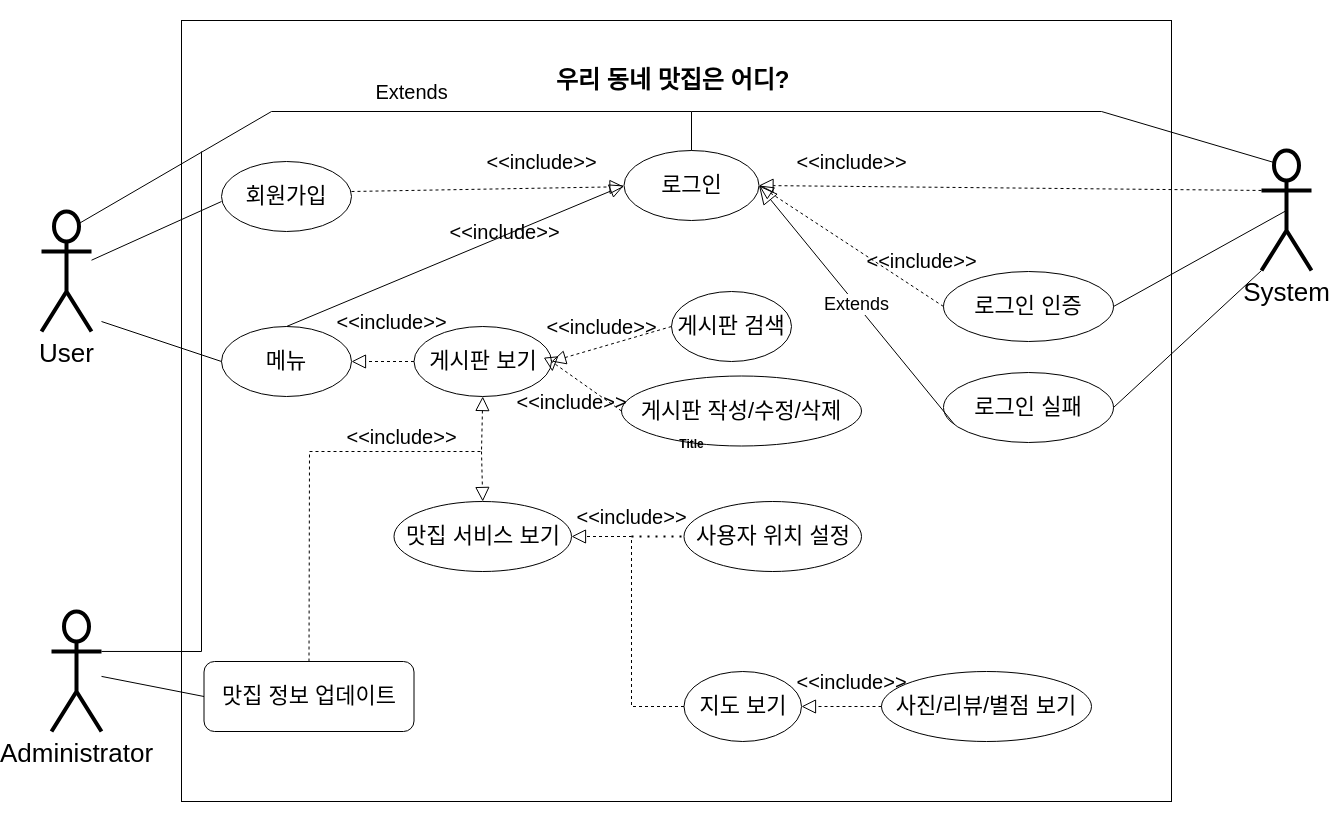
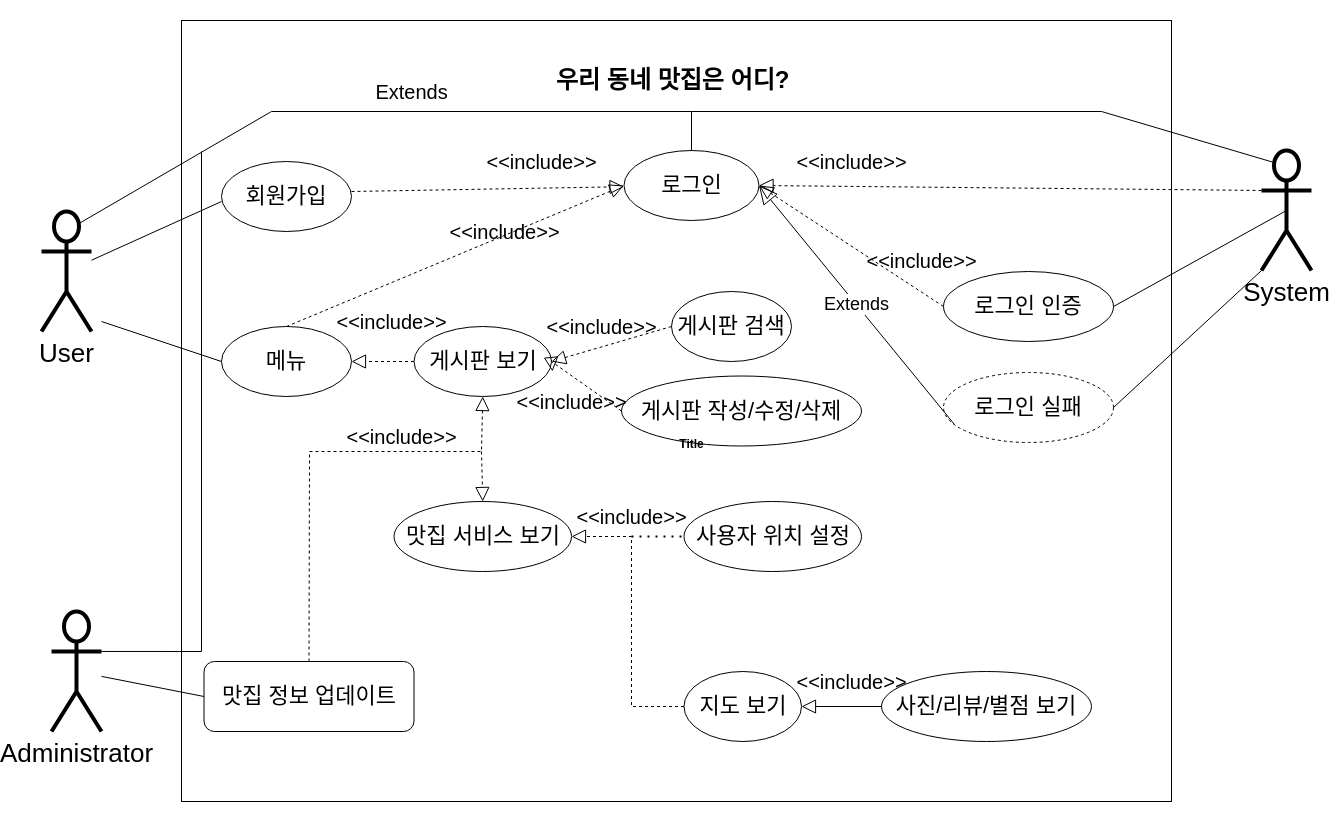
  <mxCell id="0" />
  <mxCell id="1" parent="0" />
  <mxCell id="2" value="User" style="shape=umlActor;verticalLabelPosition=bottom;verticalAlign=top;html=1;outlineConnect=0;strokeWidth=4;fontSize=26;" vertex="1" parent="1"><mxGeometry x="20" y="211" width="50" height="120" as="geometry" /></mxCell>
  <mxCell id="3" value="" style="rounded=0;whiteSpace=wrap;html=1;" vertex="1" parent="1"><mxGeometry x="160" y="20" width="990" height="781" as="geometry" /></mxCell>
  <mxCell id="4" value="&lt;h1&gt;우리 동네 맛집은 어디?&lt;/h1&gt;" style="text;html=1;strokeColor=none;fillColor=none;spacing=5;spacingTop=-20;whiteSpace=wrap;overflow=hidden;rounded=0;" vertex="1" parent="1"><mxGeometry x="530" y="60" width="280" height="40" as="geometry" /></mxCell>
  <mxCell id="5" value="Administrator" style="shape=umlActor;verticalLabelPosition=bottom;verticalAlign=top;html=1;outlineConnect=0;strokeWidth=4;fontSize=26;" vertex="1" parent="1"><mxGeometry x="30" y="611" width="50" height="120" as="geometry" /></mxCell>
  <mxCell id="6" value="System" style="shape=umlActor;verticalLabelPosition=bottom;verticalAlign=top;html=1;outlineConnect=0;strokeWidth=4;fontSize=26;" vertex="1" parent="1"><mxGeometry x="1240" y="150" width="50" height="120" as="geometry" /></mxCell>
  <mxCell id="7" value="&lt;font style=&quot;font-size: 22px;&quot;&gt;회원가입&lt;/font&gt;" style="ellipse;whiteSpace=wrap;html=1;" vertex="1" parent="1"><mxGeometry x="200" y="161" width="130" height="70" as="geometry" /></mxCell>
  <mxCell id="8" value="&lt;font style=&quot;font-size: 22px;&quot;&gt;메뉴&lt;/font&gt;" style="ellipse;whiteSpace=wrap;html=1;" vertex="1" parent="1"><mxGeometry x="200" y="326" width="130" height="70" as="geometry" /></mxCell>
  <mxCell id="9" value="&lt;font style=&quot;font-size: 22px;&quot;&gt;맛집 정보 업데이트&lt;/font&gt;" style="whiteSpace=wrap;html=1;rounded=1;" vertex="1" parent="1"><mxGeometry x="182.5" y="661" width="210" height="70" as="geometry" /></mxCell>
  <mxCell id="10" value="&lt;font style=&quot;font-size: 22px;&quot;&gt;로그인&lt;/font&gt;" style="ellipse;whiteSpace=wrap;html=1;" vertex="1" parent="1"><mxGeometry x="602.5" y="150" width="135" height="70" as="geometry" /></mxCell>
  <mxCell id="11" value="&lt;font style=&quot;font-size: 22px;&quot;&gt;로그인 인증&lt;/font&gt;" style="ellipse;whiteSpace=wrap;html=1;" vertex="1" parent="1"><mxGeometry x="922" y="271" width="170" height="70" as="geometry" /></mxCell>
- <mxCell id="12" value="&lt;font style=&quot;font-size: 22px;&quot;&gt;로그인 실패&lt;/font&gt;" style="ellipse;whiteSpace=wrap;html=1;" vertex="1" parent="1"><mxGeometry x="922" y="372" width="170" height="70" as="geometry" /></mxCell>
+ <mxCell id="12" value="&lt;font style=&quot;font-size: 22px;&quot;&gt;로그인 실패&lt;/font&gt;" style="ellipse;whiteSpace=wrap;html=1;dashed=1;" vertex="1" parent="1"><mxGeometry x="922" y="372" width="170" height="70" as="geometry" /></mxCell>
  <mxCell id="13" value="&lt;font style=&quot;font-size: 22px;&quot;&gt;게시판 보기&lt;/font&gt;" style="ellipse;whiteSpace=wrap;html=1;" vertex="1" parent="1"><mxGeometry x="392.5" y="326" width="137.5" height="70" as="geometry" /></mxCell>
  <mxCell id="14" value="&lt;font style=&quot;font-size: 22px;&quot;&gt;맛집 서비스 보기&lt;/font&gt;" style="ellipse;whiteSpace=wrap;html=1;" vertex="1" parent="1"><mxGeometry x="372.5" y="501" width="177.5" height="70" as="geometry" /></mxCell>
  <mxCell id="15" value="&lt;font style=&quot;font-size: 22px;&quot;&gt;게시판 검색&lt;/font&gt;" style="ellipse;whiteSpace=wrap;html=1;" vertex="1" parent="1"><mxGeometry x="650" y="291" width="120" height="70" as="geometry" /></mxCell>
  <mxCell id="16" value="&lt;font style=&quot;font-size: 22px;&quot;&gt;게시판 작성/수정/삭제&lt;/font&gt;" style="ellipse;whiteSpace=wrap;html=1;" vertex="1" parent="1"><mxGeometry x="600" y="375.5" width="240" height="70" as="geometry" /></mxCell>
  <mxCell id="17" value="&lt;font style=&quot;font-size: 22px;&quot;&gt;사용자 위치 설정&lt;/font&gt;" style="ellipse;whiteSpace=wrap;html=1;" vertex="1" parent="1"><mxGeometry x="662.5" y="501" width="177.5" height="70" as="geometry" /></mxCell>
  <mxCell id="18" value="&lt;font style=&quot;font-size: 22px;&quot;&gt;지도 보기&lt;/font&gt;" style="ellipse;whiteSpace=wrap;html=1;" vertex="1" parent="1"><mxGeometry x="662.5" y="671" width="117.5" height="70" as="geometry" /></mxCell>
  <mxCell id="19" value="&lt;font style=&quot;font-size: 22px;&quot;&gt;사진/리뷰/별점 보기&lt;/font&gt;" style="ellipse;whiteSpace=wrap;html=1;" vertex="1" parent="1"><mxGeometry x="860" y="671" width="210" height="70" as="geometry" /></mxCell>
  <mxCell id="20" value="" style="endArrow=none;html=1;rounded=0;" edge="1" parent="1" source="2"><mxGeometry width="50" height="50" relative="1" as="geometry"><mxPoint x="150" y="251" as="sourcePoint" /><mxPoint x="200" y="201" as="targetPoint" /></mxGeometry></mxCell>
  <mxCell id="21" value="" style="endArrow=none;html=1;rounded=0;entryX=0;entryY=0.5;entryDx=0;entryDy=0;" edge="1" parent="1" target="8"><mxGeometry width="50" height="50" relative="1" as="geometry"><mxPoint x="80" y="321" as="sourcePoint" /><mxPoint x="160" y="331" as="targetPoint" /></mxGeometry></mxCell>
  <mxCell id="22" value="" style="endArrow=none;html=1;rounded=0;entryX=0;entryY=0.5;entryDx=0;entryDy=0;" edge="1" parent="1" source="5" target="9"><mxGeometry width="50" height="50" relative="1" as="geometry"><mxPoint x="730" y="531" as="sourcePoint" /><mxPoint x="780" y="491" as="targetPoint" /></mxGeometry></mxCell>
  <mxCell id="23" value="" style="endArrow=block;dashed=1;endFill=0;endSize=12;html=1;rounded=0;" edge="1" parent="1" target="10"><mxGeometry width="160" relative="1" as="geometry"><mxPoint x="330" y="191" as="sourcePoint" /><mxPoint x="370" y="271" as="targetPoint" /></mxGeometry></mxCell>
- <mxCell id="24" value="" style="endArrow=block;dashed=0;endFill=0;endSize=12;html=1;rounded=0;exitX=0.5;exitY=0;exitDx=0;exitDy=0;entryX=0;entryY=0.5;entryDx=0;entryDy=0;" edge="1" parent="1" source="8" target="10"><mxGeometry width="160" relative="1" as="geometry"><mxPoint x="210" y="271" as="sourcePoint" /><mxPoint x="370" y="271" as="targetPoint" /></mxGeometry></mxCell>
+ <mxCell id="24" value="" style="endArrow=block;dashed=1;endFill=0;endSize=12;html=1;rounded=0;exitX=0.5;exitY=0;exitDx=0;exitDy=0;entryX=0;entryY=0.5;entryDx=0;entryDy=0;" edge="1" parent="1" source="8" target="10"><mxGeometry width="160" relative="1" as="geometry"><mxPoint x="210" y="271" as="sourcePoint" /><mxPoint x="370" y="271" as="targetPoint" /></mxGeometry></mxCell>
  <mxCell id="25" value="" style="endArrow=block;dashed=1;endFill=0;endSize=12;html=1;rounded=0;entryX=1;entryY=0.5;entryDx=0;entryDy=0;exitX=0;exitY=0.5;exitDx=0;exitDy=0;" edge="1" parent="1" source="15" target="13"><mxGeometry width="160" relative="1" as="geometry"><mxPoint x="250" y="271" as="sourcePoint" /><mxPoint x="410" y="271" as="targetPoint" /></mxGeometry></mxCell>
  <mxCell id="26" value="" style="endArrow=block;dashed=1;endFill=0;endSize=12;html=1;rounded=0;exitX=0;exitY=0.5;exitDx=0;exitDy=0;entryX=1.007;entryY=0.643;entryDx=0;entryDy=0;entryPerimeter=0;" edge="1" parent="1" source="16" target="13"><mxGeometry width="160" relative="1" as="geometry"><mxPoint x="250" y="271" as="sourcePoint" /><mxPoint x="540" y="361" as="targetPoint" /><Array as="points"><mxPoint x="530" y="361" /></Array></mxGeometry></mxCell>
  <mxCell id="27" value="" style="endArrow=block;dashed=1;endFill=0;endSize=12;html=1;rounded=0;entryX=0.5;entryY=1;entryDx=0;entryDy=0;exitX=0.5;exitY=0;exitDx=0;exitDy=0;" edge="1" parent="1" source="9" target="13"><mxGeometry width="160" relative="1" as="geometry"><mxPoint x="250" y="501" as="sourcePoint" /><mxPoint x="410" y="501" as="targetPoint" /><Array as="points"><mxPoint x="288" y="451" /><mxPoint x="460" y="451" /></Array></mxGeometry></mxCell>
  <mxCell id="28" value="" style="endArrow=block;dashed=1;endFill=0;endSize=12;html=1;rounded=0;entryX=0.5;entryY=0;entryDx=0;entryDy=0;" edge="1" parent="1" target="14"><mxGeometry width="160" relative="1" as="geometry"><mxPoint x="460" y="451" as="sourcePoint" /><mxPoint x="410" y="501" as="targetPoint" /></mxGeometry></mxCell>
  <mxCell id="29" value="" style="endArrow=block;dashed=1;endFill=0;endSize=12;html=1;rounded=0;entryX=1;entryY=0.5;entryDx=0;entryDy=0;exitX=0;exitY=0.5;exitDx=0;exitDy=0;" edge="1" parent="1" source="13" target="8"><mxGeometry width="160" relative="1" as="geometry"><mxPoint x="250" y="501" as="sourcePoint" /><mxPoint x="410" y="501" as="targetPoint" /></mxGeometry></mxCell>
  <mxCell id="30" value="" style="endArrow=block;dashed=1;endFill=0;endSize=12;html=1;rounded=0;exitX=0;exitY=0.5;exitDx=0;exitDy=0;entryX=1;entryY=0.5;entryDx=0;entryDy=0;" edge="1" parent="1" source="18" target="14"><mxGeometry width="160" relative="1" as="geometry"><mxPoint x="490" y="541" as="sourcePoint" /><mxPoint x="550" y="541" as="targetPoint" /><Array as="points"><mxPoint x="610" y="706" /><mxPoint x="610" y="536" /></Array></mxGeometry></mxCell>
  <mxCell id="31" value="" style="endArrow=none;dashed=1;html=1;dashPattern=1 3;strokeWidth=2;rounded=0;entryX=0;entryY=0.5;entryDx=0;entryDy=0;" edge="1" parent="1" target="17"><mxGeometry width="50" height="50" relative="1" as="geometry"><mxPoint x="610" y="536" as="sourcePoint" /><mxPoint x="590" y="511" as="targetPoint" /></mxGeometry></mxCell>
- <mxCell id="32" value="" style="endArrow=block;dashed=1;endFill=0;endSize=12;html=1;rounded=0;entryX=1;entryY=0.5;entryDx=0;entryDy=0;exitX=0;exitY=0.5;exitDx=0;exitDy=0;" edge="1" parent="1" source="19" target="18"><mxGeometry width="160" relative="1" as="geometry"><mxPoint x="490" y="541" as="sourcePoint" /><mxPoint x="650" y="541" as="targetPoint" /></mxGeometry></mxCell>
+ <mxCell id="32" value="" style="endArrow=block;dashed=0;endFill=0;endSize=12;html=1;rounded=0;entryX=1;entryY=0.5;entryDx=0;entryDy=0;exitX=0;exitY=0.5;exitDx=0;exitDy=0;" edge="1" parent="1" source="19" target="18"><mxGeometry width="160" relative="1" as="geometry"><mxPoint x="490" y="541" as="sourcePoint" /><mxPoint x="650" y="541" as="targetPoint" /></mxGeometry></mxCell>
  <mxCell id="33" value="" style="endArrow=block;dashed=1;endFill=0;endSize=12;html=1;rounded=0;exitX=0;exitY=0.333;exitDx=0;exitDy=0;exitPerimeter=0;entryX=1;entryY=0.5;entryDx=0;entryDy=0;" edge="1" parent="1" source="6" target="10"><mxGeometry width="160" relative="1" as="geometry"><mxPoint x="590" y="451" as="sourcePoint" /><mxPoint x="750" y="191" as="targetPoint" /></mxGeometry></mxCell>
  <mxCell id="34" value="" style="endArrow=block;dashed=1;endFill=0;endSize=12;html=1;rounded=0;exitX=0;exitY=0.5;exitDx=0;exitDy=0;entryX=1;entryY=0.5;entryDx=0;entryDy=0;" edge="1" parent="1" source="11" target="10"><mxGeometry width="160" relative="1" as="geometry"><mxPoint x="590" y="451" as="sourcePoint" /><mxPoint x="750" y="181" as="targetPoint" /></mxGeometry></mxCell>
  <mxCell id="35" value="" style="endArrow=none;html=1;rounded=0;entryX=1;entryY=0.5;entryDx=0;entryDy=0;exitX=0.5;exitY=0.5;exitDx=0;exitDy=0;exitPerimeter=0;" edge="1" parent="1" source="6" target="11"><mxGeometry width="50" height="50" relative="1" as="geometry"><mxPoint x="640" y="471" as="sourcePoint" /><mxPoint x="690" y="421" as="targetPoint" /></mxGeometry></mxCell>
  <mxCell id="36" value="" style="endArrow=none;html=1;rounded=0;entryX=0;entryY=1;entryDx=0;entryDy=0;entryPerimeter=0;exitX=1;exitY=0.5;exitDx=0;exitDy=0;" edge="1" parent="1" source="12" target="6"><mxGeometry width="50" height="50" relative="1" as="geometry"><mxPoint x="640" y="471" as="sourcePoint" /><mxPoint x="690" y="421" as="targetPoint" /></mxGeometry></mxCell>
  <mxCell id="37" value="Extends" style="endArrow=block;endSize=16;endFill=0;html=1;rounded=0;entryX=1;entryY=0.5;entryDx=0;entryDy=0;exitX=0.063;exitY=0.738;exitDx=0;exitDy=0;exitPerimeter=0;fontSize=18;" edge="1" parent="1" source="12" target="10"><mxGeometry width="160" relative="1" as="geometry"><mxPoint x="590" y="451" as="sourcePoint" /><mxPoint x="750" y="451" as="targetPoint" /></mxGeometry></mxCell>
  <mxCell id="38" value="Title" style="text;align=center;fontStyle=1;verticalAlign=middle;spacingLeft=3;spacingRight=3;strokeColor=none;rotatable=0;points=[[0,0.5],[1,0.5]];portConstraint=eastwest;html=1;" vertex="1" parent="1"><mxGeometry x="630" y="431" width="80" height="26" as="geometry" /></mxCell>
  <mxCell id="39" value="&lt;font style=&quot;font-size: 20px;&quot;&gt;&lt;font style=&quot;font-size: 20px;&quot;&gt;&amp;lt;&amp;lt;incl&lt;/font&gt;ude&amp;gt;&amp;gt;&lt;/font&gt;" style="text;align=center;fontStyle=0;verticalAlign=middle;spacingLeft=3;spacingRight=3;strokeColor=none;rotatable=0;points=[[0,0.5],[1,0.5]];portConstraint=eastwest;html=1;fontSize=20;" vertex="1" parent="1"><mxGeometry x="270" y="396" width="220" height="80" as="geometry" /></mxCell>
  <mxCell id="40" value="&lt;font style=&quot;font-size: 20px;&quot;&gt;&lt;font style=&quot;font-size: 20px;&quot;&gt;&amp;lt;&amp;lt;incl&lt;/font&gt;ude&amp;gt;&amp;gt;&lt;/font&gt;" style="text;align=center;fontStyle=0;verticalAlign=middle;spacingLeft=3;spacingRight=3;strokeColor=none;rotatable=0;points=[[0,0.5],[1,0.5]];portConstraint=eastwest;html=1;fontSize=20;" vertex="1" parent="1"><mxGeometry x="260" y="281" width="220" height="80" as="geometry" /></mxCell>
  <mxCell id="41" value="&lt;font style=&quot;font-size: 20px;&quot;&gt;&lt;font style=&quot;font-size: 20px;&quot;&gt;&amp;lt;&amp;lt;incl&lt;/font&gt;ude&amp;gt;&amp;gt;&lt;/font&gt;" style="text;align=center;fontStyle=0;verticalAlign=middle;spacingLeft=3;spacingRight=3;strokeColor=none;rotatable=0;points=[[0,0.5],[1,0.5]];portConstraint=eastwest;html=1;fontSize=20;" vertex="1" parent="1"><mxGeometry x="372.5" y="191" width="220" height="80" as="geometry" /></mxCell>
  <mxCell id="42" value="&lt;font style=&quot;font-size: 20px;&quot;&gt;&lt;font style=&quot;font-size: 20px;&quot;&gt;&amp;lt;&amp;lt;incl&lt;/font&gt;ude&amp;gt;&amp;gt;&lt;/font&gt;" style="text;align=center;fontStyle=0;verticalAlign=middle;spacingLeft=3;spacingRight=3;strokeColor=none;rotatable=0;points=[[0,0.5],[1,0.5]];portConstraint=eastwest;html=1;fontSize=20;" vertex="1" parent="1"><mxGeometry x="410" y="121" width="220" height="80" as="geometry" /></mxCell>
  <mxCell id="43" value="&lt;font style=&quot;font-size: 20px;&quot;&gt;&lt;font style=&quot;font-size: 20px;&quot;&gt;&amp;lt;&amp;lt;incl&lt;/font&gt;ude&amp;gt;&amp;gt;&lt;/font&gt;" style="text;align=center;fontStyle=0;verticalAlign=middle;spacingLeft=3;spacingRight=3;strokeColor=none;rotatable=0;points=[[0,0.5],[1,0.5]];portConstraint=eastwest;html=1;fontSize=20;" vertex="1" parent="1"><mxGeometry x="720" y="121" width="220" height="80" as="geometry" /></mxCell>
  <mxCell id="44" value="&lt;font style=&quot;font-size: 20px;&quot;&gt;&lt;font style=&quot;font-size: 20px;&quot;&gt;&amp;lt;&amp;lt;incl&lt;/font&gt;ude&amp;gt;&amp;gt;&lt;/font&gt;" style="text;align=center;fontStyle=0;verticalAlign=middle;spacingLeft=3;spacingRight=3;strokeColor=none;rotatable=0;points=[[0,0.5],[1,0.5]];portConstraint=eastwest;html=1;fontSize=20;" vertex="1" parent="1"><mxGeometry x="790" y="220" width="220" height="80" as="geometry" /></mxCell>
  <mxCell id="45" value="&lt;font style=&quot;font-size: 20px;&quot;&gt;&lt;font style=&quot;font-size: 20px;&quot;&gt;&amp;lt;&amp;lt;incl&lt;/font&gt;ude&amp;gt;&amp;gt;&lt;/font&gt;" style="text;align=center;fontStyle=0;verticalAlign=middle;spacingLeft=3;spacingRight=3;strokeColor=none;rotatable=0;points=[[0,0.5],[1,0.5]];portConstraint=eastwest;html=1;fontSize=20;" vertex="1" parent="1"><mxGeometry x="470" y="286" width="220" height="80" as="geometry" /></mxCell>
  <mxCell id="46" value="&lt;font style=&quot;font-size: 20px;&quot;&gt;&lt;font style=&quot;font-size: 20px;&quot;&gt;&amp;lt;&amp;lt;incl&lt;/font&gt;ude&amp;gt;&amp;gt;&lt;/font&gt;" style="text;align=center;fontStyle=0;verticalAlign=middle;spacingLeft=3;spacingRight=3;strokeColor=none;rotatable=0;points=[[0,0.5],[1,0.5]];portConstraint=eastwest;html=1;fontSize=20;" vertex="1" parent="1"><mxGeometry x="440" y="361" width="220" height="80" as="geometry" /></mxCell>
  <mxCell id="47" value="&lt;font style=&quot;font-size: 20px;&quot;&gt;&lt;font style=&quot;font-size: 20px;&quot;&gt;&amp;lt;&amp;lt;incl&lt;/font&gt;ude&amp;gt;&amp;gt;&lt;/font&gt;" style="text;align=center;fontStyle=0;verticalAlign=middle;spacingLeft=3;spacingRight=3;strokeColor=none;rotatable=0;points=[[0,0.5],[1,0.5]];portConstraint=eastwest;html=1;fontSize=20;" vertex="1" parent="1"><mxGeometry x="500" y="476" width="220" height="80" as="geometry" /></mxCell>
  <mxCell id="48" value="&lt;font style=&quot;font-size: 20px;&quot;&gt;&lt;font style=&quot;font-size: 20px;&quot;&gt;&amp;lt;&amp;lt;incl&lt;/font&gt;ude&amp;gt;&amp;gt;&lt;/font&gt;" style="text;align=center;fontStyle=0;verticalAlign=middle;spacingLeft=3;spacingRight=3;strokeColor=none;rotatable=0;points=[[0,0.5],[1,0.5]];portConstraint=eastwest;html=1;fontSize=20;" vertex="1" parent="1"><mxGeometry x="720" y="641" width="220" height="80" as="geometry" /></mxCell>
  <mxCell id="49" value="" style="endArrow=none;html=1;rounded=0;exitX=0.75;exitY=0.1;exitDx=0;exitDy=0;exitPerimeter=0;entryX=0.25;entryY=0.1;entryDx=0;entryDy=0;entryPerimeter=0;" edge="1" parent="1" source="2" target="6"><mxGeometry width="50" height="50" relative="1" as="geometry"><mxPoint x="640" y="471" as="sourcePoint" /><mxPoint x="690" y="421" as="targetPoint" /><Array as="points"><mxPoint x="250" y="111" /><mxPoint x="670" y="111" /><mxPoint x="1080" y="111" /></Array></mxGeometry></mxCell>
  <mxCell id="50" value="" style="endArrow=none;html=1;rounded=0;exitX=0.5;exitY=0;exitDx=0;exitDy=0;" edge="1" parent="1" source="10"><mxGeometry width="50" height="50" relative="1" as="geometry"><mxPoint x="640" y="471" as="sourcePoint" /><mxPoint x="670" y="111" as="targetPoint" /></mxGeometry></mxCell>
  <mxCell id="51" value="Extends" style="text;align=center;fontStyle=0;verticalAlign=middle;spacingLeft=3;spacingRight=3;strokeColor=none;rotatable=0;points=[[0,0.5],[1,0.5]];portConstraint=eastwest;html=1;fontSize=20;" vertex="1" parent="1"><mxGeometry x="280" y="51" width="220" height="80" as="geometry" /></mxCell>
  <mxCell id="52" value="" style="endArrow=none;html=1;rounded=0;exitX=1;exitY=0.333;exitDx=0;exitDy=0;exitPerimeter=0;" edge="1" parent="1" source="5"><mxGeometry width="50" height="50" relative="1" as="geometry"><mxPoint x="660" y="381" as="sourcePoint" /><mxPoint x="180" y="151" as="targetPoint" /><Array as="points"><mxPoint x="180" y="651" /></Array></mxGeometry></mxCell>
